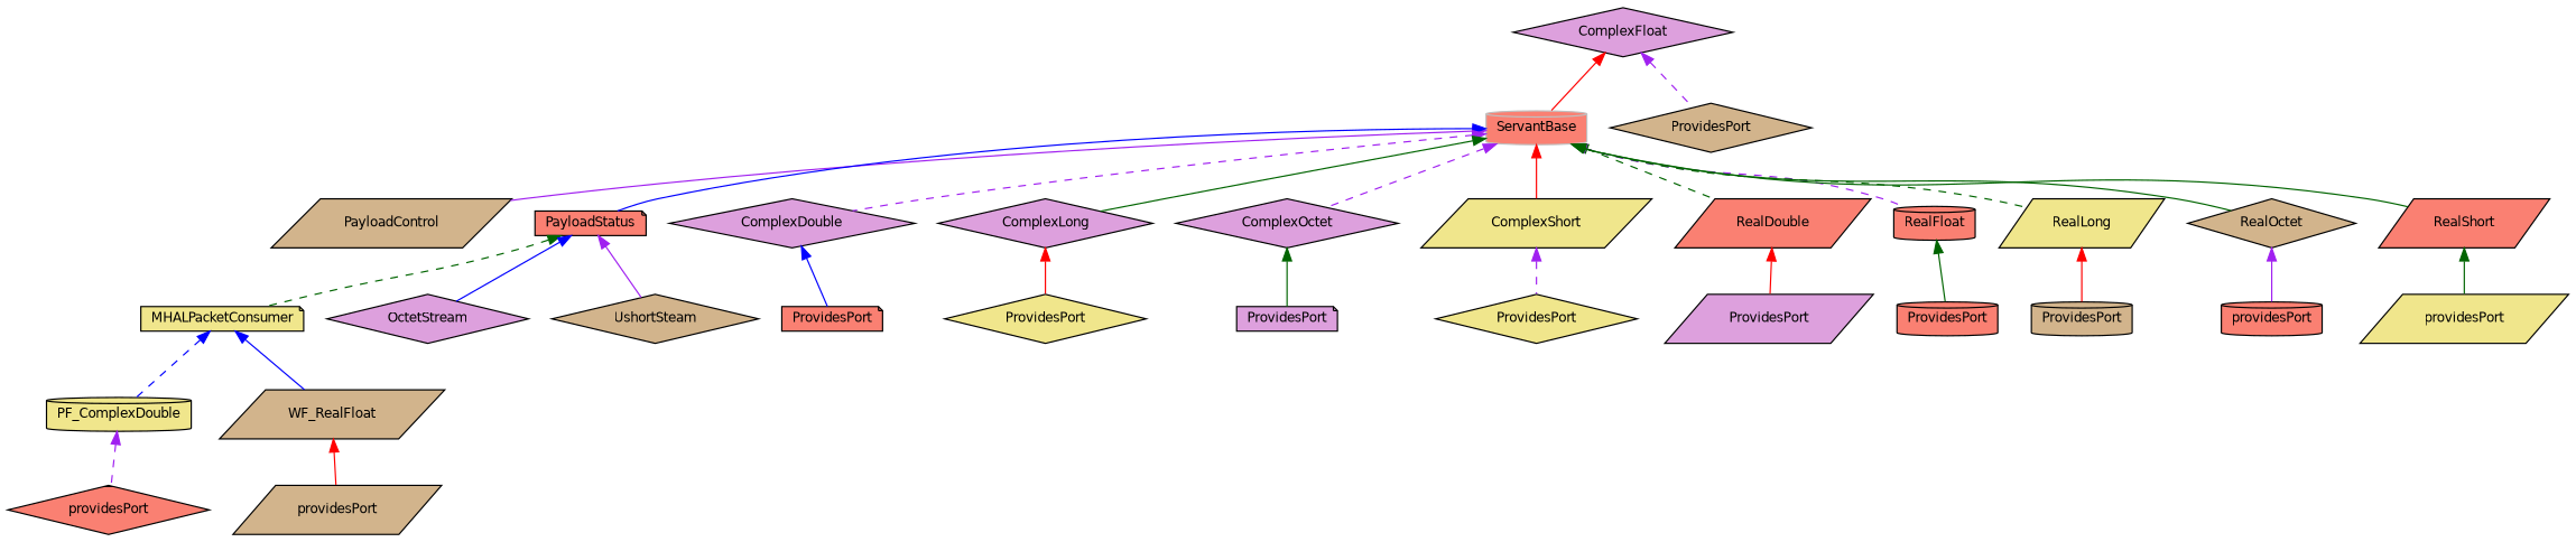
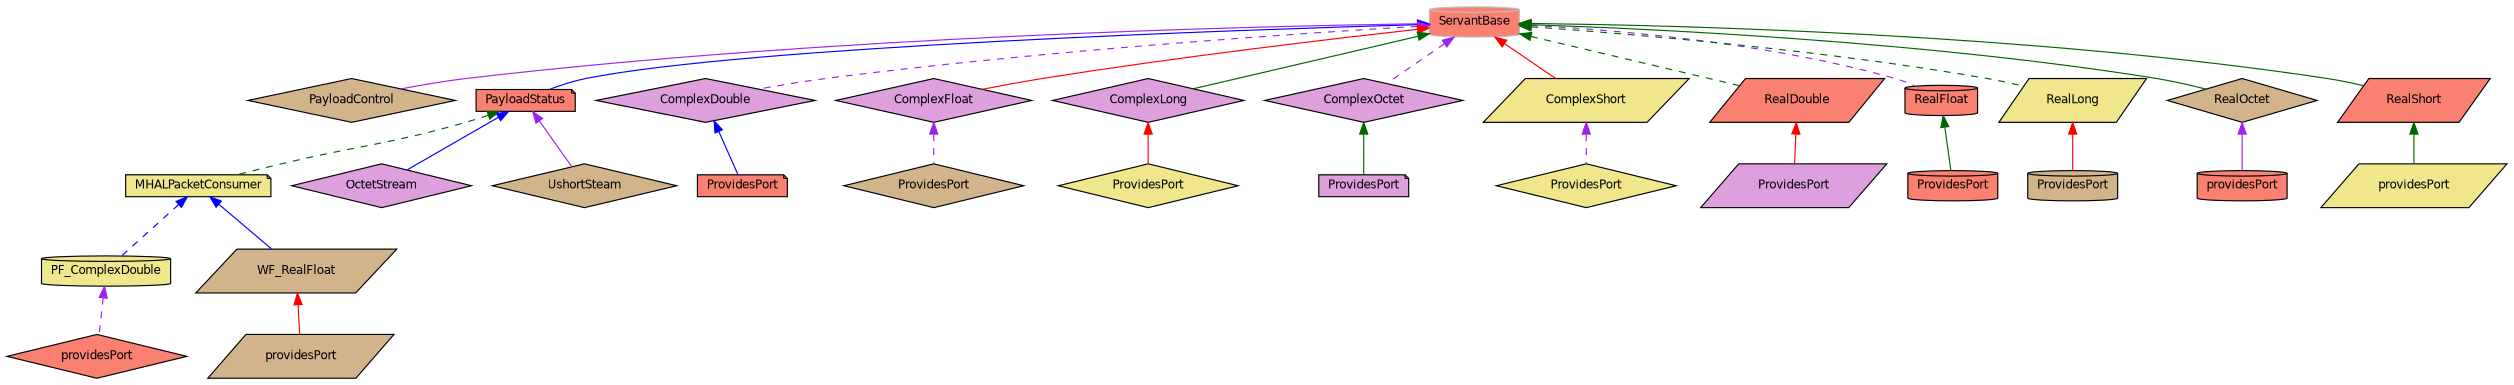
  digraph {
    rankdir=TB
    node [color=black fillcolor=salmon fontname=Helvetica fontsize=10 shape=diamond style=filled]
    edge [color=purple dir=back fontname=Helvetica fontsize=10 labelfontname=Helvetica labelfontsize=10 style=solid]
    n1 [color=grey75 height=0.2 label=ServantBase shape=cylinder width=0.4]
-   n2 [fillcolor=tan height=0.2 label=PayloadControl shape=parallelogram width=0.4]
+   n2 [fillcolor=tan height=0.2 label=PayloadControl width=0.4]
    n3 [height=0.2 label=PayloadStatus shape=note width=0.4]
    n4 [fillcolor=plum height=0.2 label=ComplexDouble width=0.4]
    n5 [fillcolor=plum height=0.2 label=ComplexFloat width=0.4]
    n6 [fillcolor=plum height=0.2 label=ComplexLong width=0.4]
    n7 [fillcolor=plum height=0.2 label=ComplexOctet width=0.4]
    n8 [fillcolor=khaki height=0.2 label=ComplexShort shape=parallelogram width=0.4]
    n9 [height=0.2 label=RealDouble shape=parallelogram width=0.4]
    n10 [height=0.2 label=RealFloat shape=cylinder width=0.4]
    n11 [fillcolor=khaki height=0.2 label=RealLong shape=parallelogram width=0.4]
    n12 [fillcolor=tan height=0.2 label=RealOctet width=0.4]
    n13 [height=0.2 label=RealShort shape=parallelogram width=0.4]
    n14 [fillcolor=khaki height=0.2 label=MHALPacketConsumer shape=note width=0.4]
    n15 [fillcolor=plum height=0.2 label=OctetStream width=0.4]
    n16 [fillcolor=tan height=0.2 label=UshortSteam width=0.4]
    n17 [height=0.2 label=ProvidesPort shape=note width=0.4]
    n18 [fillcolor=tan height=0.2 label=ProvidesPort width=0.4]
    n19 [fillcolor=khaki height=0.2 label=ProvidesPort width=0.4]
    n20 [fillcolor=plum height=0.2 label=ProvidesPort shape=note width=0.4]
    n21 [fillcolor=khaki height=0.2 label=ProvidesPort width=0.4]
    n22 [fillcolor=plum height=0.2 label=ProvidesPort shape=parallelogram width=0.4]
    n23 [height=0.2 label=ProvidesPort shape=cylinder width=0.4]
    n24 [fillcolor=tan height=0.2 label=ProvidesPort shape=cylinder width=0.4]
    n25 [height=0.2 label=providesPort shape=cylinder width=0.4]
    n26 [fillcolor=khaki height=0.2 label=providesPort shape=parallelogram width=0.4]
    n27 [fillcolor=khaki height=0.2 label=PF_ComplexDouble shape=cylinder width=0.4]
    n28 [fillcolor=tan height=0.2 label=WF_RealFloat shape=parallelogram width=0.4]
    n29 [height=0.2 label=providesPort width=0.4]
    n30 [fillcolor=tan height=0.2 label=providesPort shape=parallelogram width=0.4]
    n1 -> n2
    n1 -> n3 [color=blue]
    n1 -> n4 [style=dashed]
-   n5 -> n1 [color=red]
+   n1 -> n5 [color=red]
    n1 -> n6 [color=darkgreen]
    n1 -> n7 [style=dashed]
    n1 -> n8 [color=red]
    n1 -> n9 [color=darkgreen style=dashed]
    n1 -> n10 [style=dashed]
    n1 -> n11 [color=darkgreen style=dashed]
    n1 -> n12 [color=darkgreen]
    n1 -> n13 [color=darkgreen]
    n3 -> n14 [color=darkgreen style=dashed]
    n3 -> n15 [color=blue]
    n3 -> n16
    n4 -> n17 [color=blue]
    n5 -> n18 [style=dashed]
    n6 -> n19 [color=red]
    n7 -> n20 [color=darkgreen]
    n8 -> n21 [style=dashed]
    n9 -> n22 [color=red]
    n10 -> n23 [color=darkgreen]
    n11 -> n24 [color=red]
    n12 -> n25
    n13 -> n26 [color=darkgreen]
    n14 -> n27 [color=blue style=dashed]
    n14 -> n28 [color=blue]
    n27 -> n29 [style=dashed]
    n28 -> n30 [color=red]
  }
